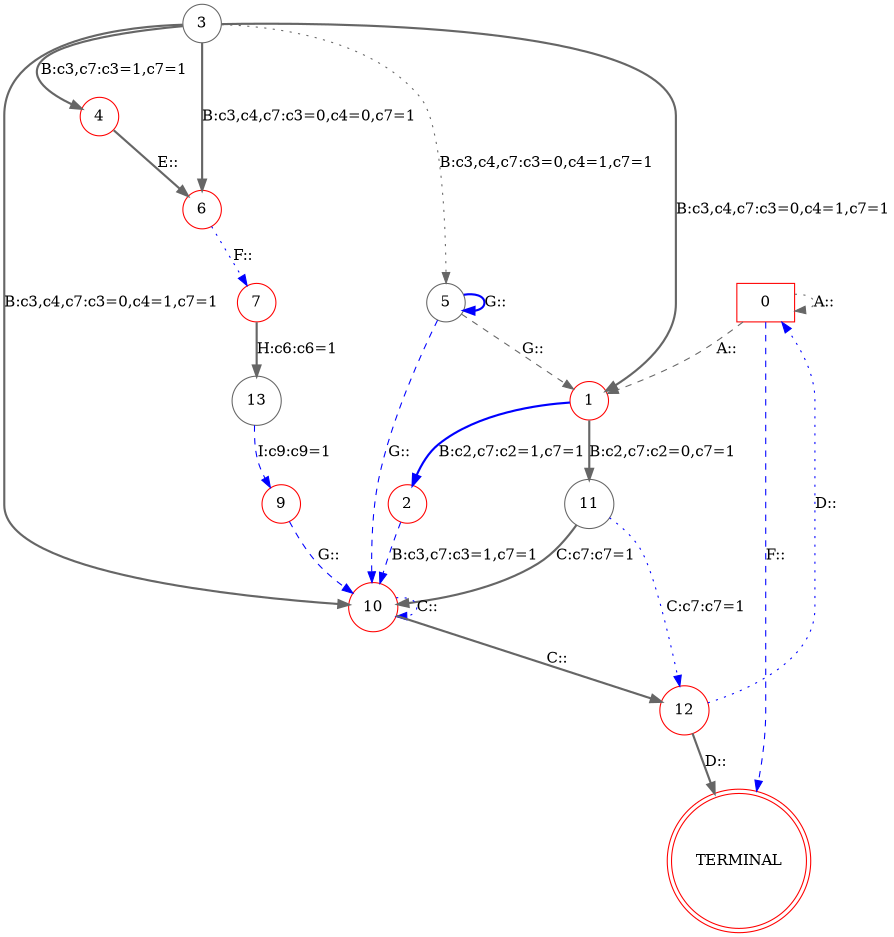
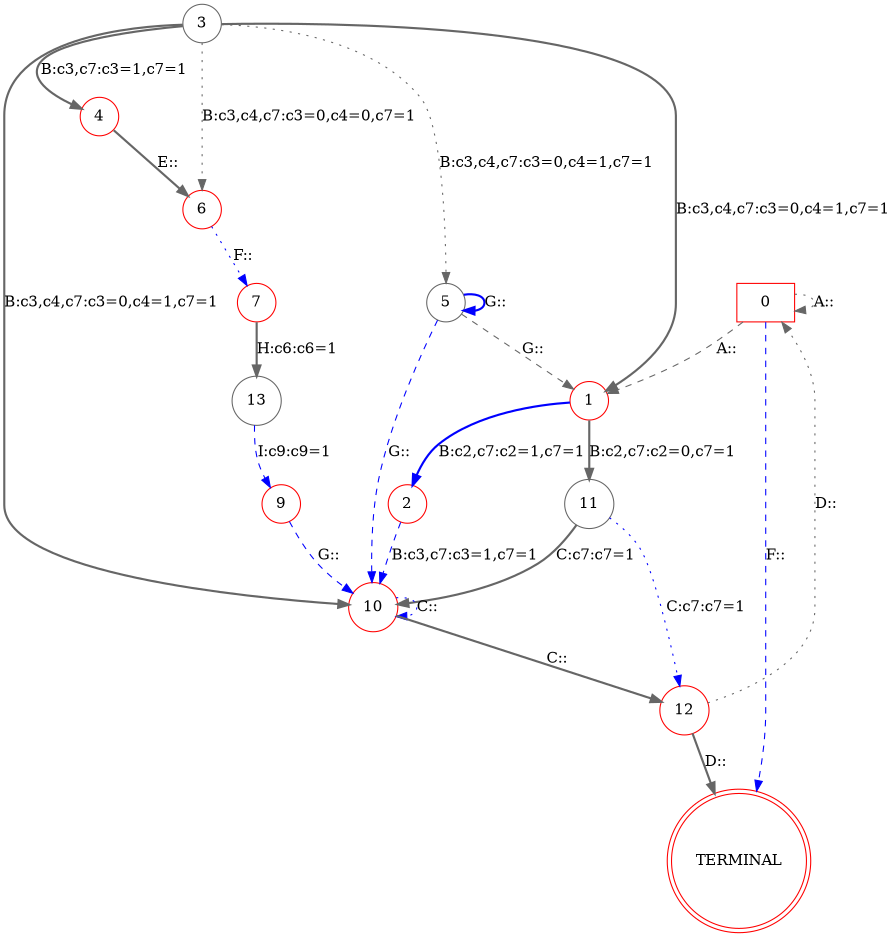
  digraph {
    node [color=red shape=circle]
    edge [color=gray40 prob=0.5 style=bold]
    n1 [label=0 shape=box]
    n2 [label=1]
    n3 [label=TERMINAL shape=doublecircle]
    n4 [label=2]
    n5 [color=gray40 label=11]
    n6 [label=10]
    n7 [label=12]
    n8 [color=gray40 label=3]
    n9 [label=4]
    n10 [color=gray40 label=5]
    n11 [label=6]
    n12 [label=7]
    n13 [color=gray40 label=13]
    n14 [label=9]
    n1 -> n1 [label="A::" prob=0.05 style=dotted]
    n1 -> n2 [label="A::" style=dashed]
    n1 -> n3 [color=blue label="F::" prob=0.45 style=dashed]
    n2 -> n4 [color=blue label="B:c2,c7:c2=1,c7=1"]
    n2 -> n5 [label="B:c2,c7:c2=0,c7=1"]
    n4 -> n6 [color=blue label="B:c3,c7:c3=1,c7=1" style=dashed]
    n5 -> n6 [label="C:c7:c7=1"]
    n5 -> n7 [color=blue label="C:c7:c7=1" style=dotted]
    n6 -> n6 [color=blue label="C::" style=dotted]
    n6 -> n7 [label="C::"]
-   n7 -> n1 [color=blue label="D::" prob=0.1 style=dotted]
+   n7 -> n1 [label="D::" prob=0.1 style=dotted]
    n7 -> n3 [label="D::" prob=0.9]
    n8 -> n2 [label="B:c3,c4,c7:c3=0,c4=1,c7=1" prob=0.25]
    n8 -> n6 [label="B:c3,c4,c7:c3=0,c4=1,c7=1" prob=0.25]
    n8 -> n9 [label="B:c3,c7:c3=1,c7=1" prob=0.25]
    n8 -> n10 [label="B:c3,c4,c7:c3=0,c4=1,c7=1" prob=0.25 style=dotted]
-   n8 -> n11 [label="B:c3,c4,c7:c3=0,c4=0,c7=1" prob=0.25]
+   n8 -> n11 [label="B:c3,c4,c7:c3=0,c4=0,c7=1" prob=0.25 style=dotted]
    n9 -> n11 [label="E::" prob=1]
    n10 -> n2 [label="G::" prob=0.33 style=dashed]
    n10 -> n6 [color=blue label="G::" prob=0.33 style=dashed]
    n10 -> n10 [color=blue label="G::" prob=0.33]
    n11 -> n12 [color=blue label="F::" prob=1 style=dotted]
    n12 -> n13 [label="H:c6:c6=1"]
    n13 -> n14 [color=blue label="I:c9:c9=1" prob=1 style=dashed]
    n14 -> n6 [color=blue label="G::" prob=1 style=dashed]
  }
